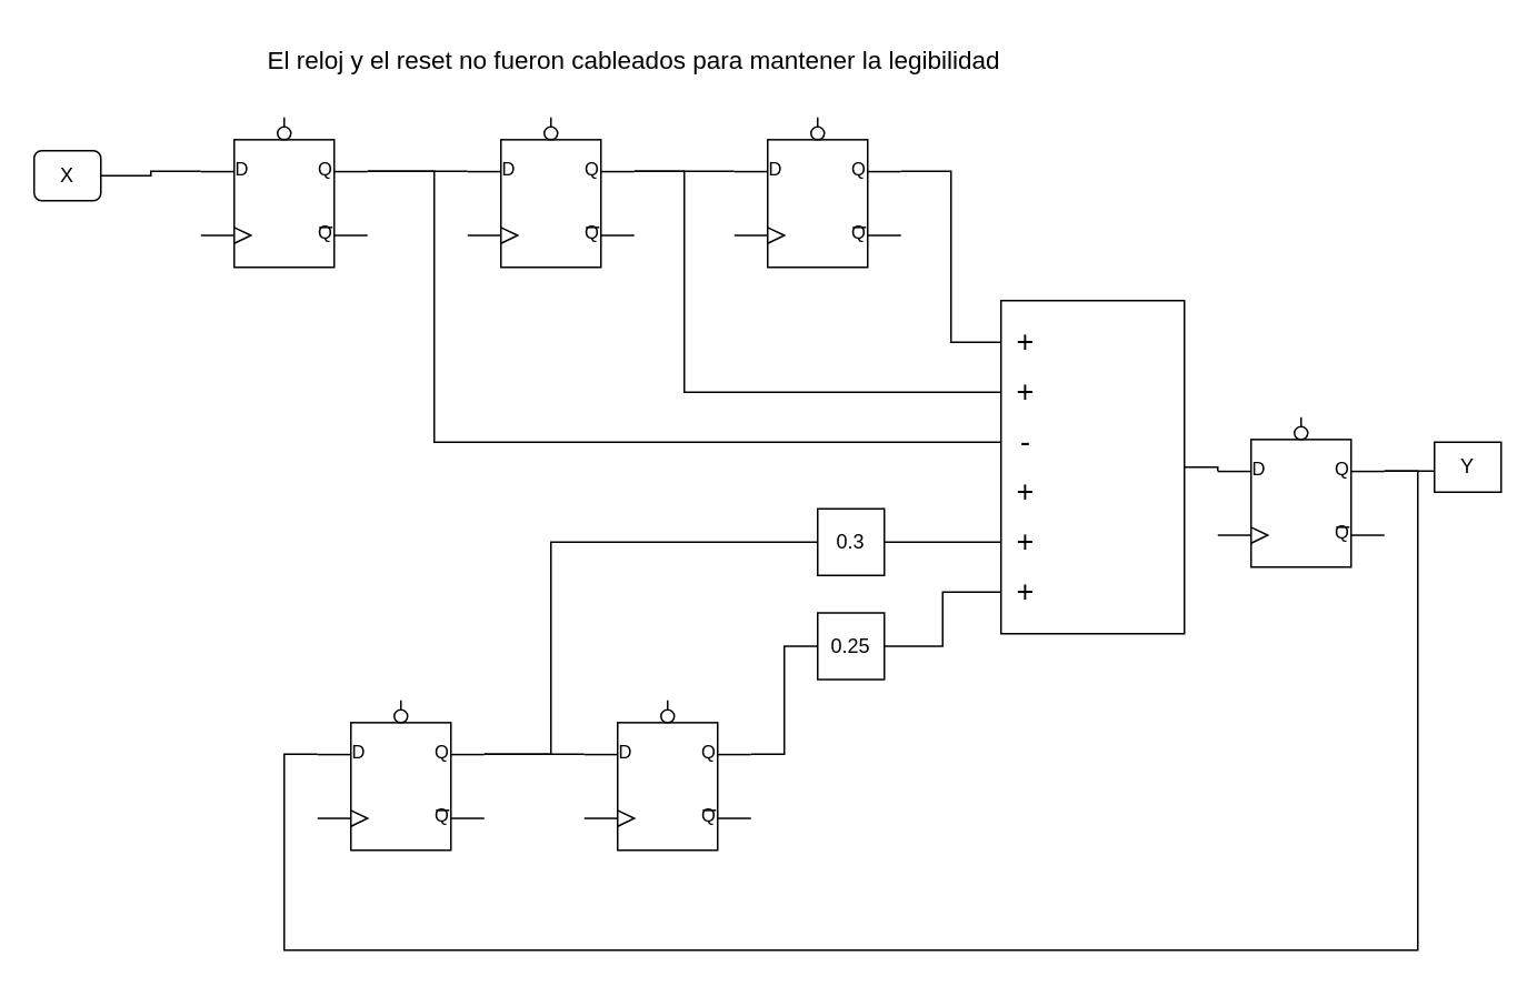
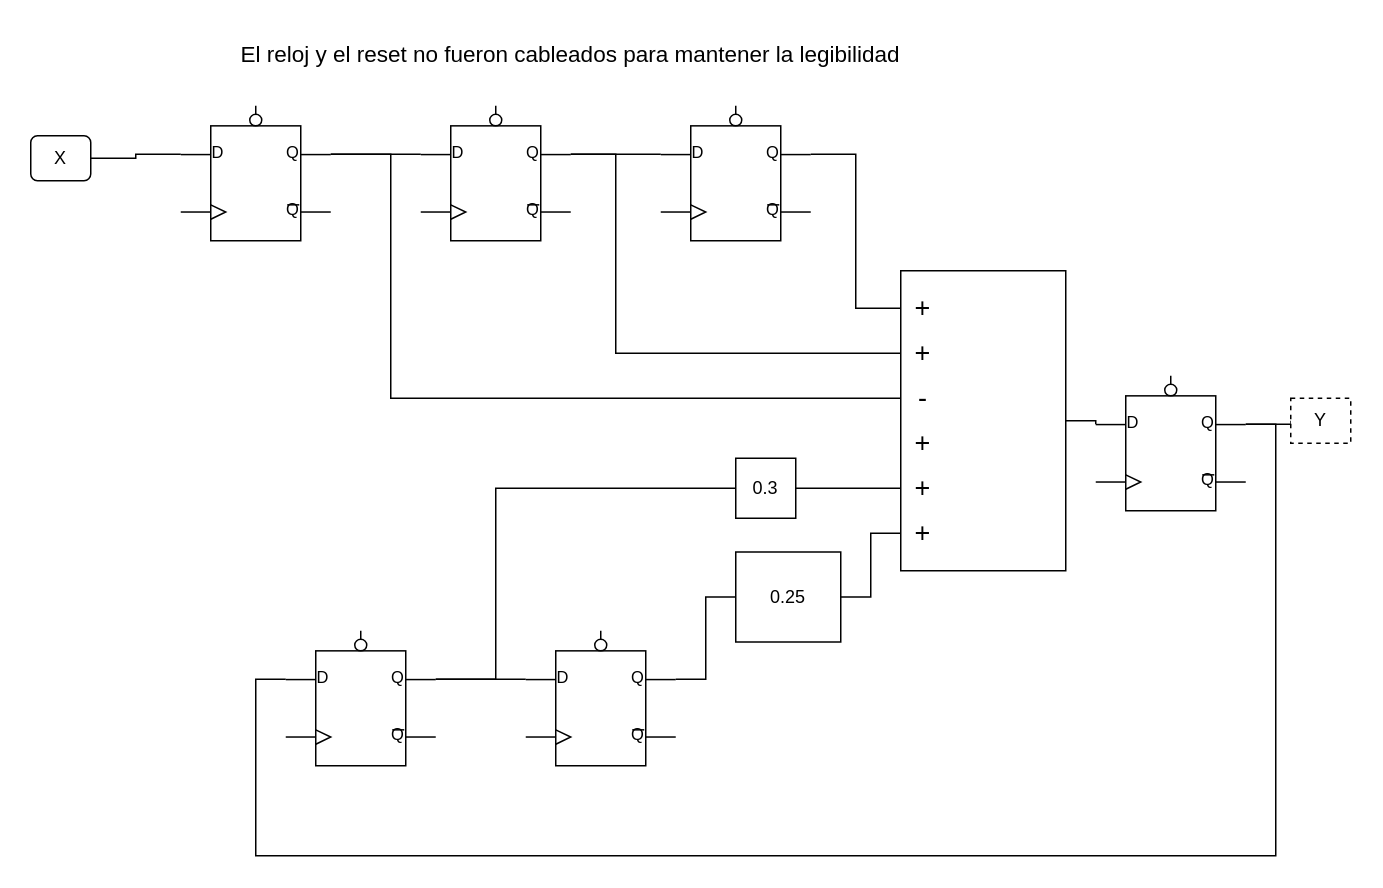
  <mxCell id="0" />
  <mxCell id="1" parent="0" />
  <mxCell id="2" style="edgeStyle=orthogonalEdgeStyle;rounded=0;orthogonalLoop=1;jettySize=auto;html=1;exitX=1;exitY=0.36;exitDx=0;exitDy=0;exitPerimeter=0;entryX=0;entryY=0.5;entryDx=0;entryDy=0;endArrow=none;endFill=0;" edge="1" parent="1" source="3" target="17"><mxGeometry relative="1" as="geometry"><Array as="points"><mxPoint x="260" y="102" /><mxPoint x="260" y="265" /></Array></mxGeometry></mxCell>
  <mxCell id="3" value="" style="verticalLabelPosition=bottom;shadow=0;dashed=0;align=center;html=1;verticalAlign=top;shape=mxgraph.electrical.logic_gates.d_type_flip-flop_with_clear_2;" vertex="1" parent="1"><mxGeometry x="120" y="70" width="100" height="90" as="geometry" /></mxCell>
  <mxCell id="4" style="edgeStyle=orthogonalEdgeStyle;rounded=0;orthogonalLoop=1;jettySize=auto;html=1;exitX=1;exitY=0.36;exitDx=0;exitDy=0;exitPerimeter=0;entryX=0;entryY=0.5;entryDx=0;entryDy=0;endArrow=none;endFill=0;" edge="1" parent="1" source="5" target="16"><mxGeometry relative="1" as="geometry"><Array as="points"><mxPoint x="410" y="102" /><mxPoint x="410" y="235" /></Array></mxGeometry></mxCell>
  <mxCell id="5" value="" style="verticalLabelPosition=bottom;shadow=0;dashed=0;align=center;html=1;verticalAlign=top;shape=mxgraph.electrical.logic_gates.d_type_flip-flop_with_clear_2;" vertex="1" parent="1"><mxGeometry x="280" y="70" width="100" height="90" as="geometry" /></mxCell>
  <mxCell id="6" style="edgeStyle=orthogonalEdgeStyle;rounded=0;orthogonalLoop=1;jettySize=auto;html=1;exitX=1;exitY=0.36;exitDx=0;exitDy=0;exitPerimeter=0;entryX=0;entryY=0.5;entryDx=0;entryDy=0;endArrow=none;endFill=0;" edge="1" parent="1" source="7" target="15"><mxGeometry relative="1" as="geometry" /></mxCell>
  <mxCell id="7" value="" style="verticalLabelPosition=bottom;shadow=0;dashed=0;align=center;html=1;verticalAlign=top;shape=mxgraph.electrical.logic_gates.d_type_flip-flop_with_clear_2;" vertex="1" parent="1"><mxGeometry x="440" y="70" width="100" height="90" as="geometry" /></mxCell>
  <mxCell id="8" style="edgeStyle=orthogonalEdgeStyle;rounded=0;orthogonalLoop=1;jettySize=auto;html=1;exitX=1;exitY=0.36;exitDx=0;exitDy=0;exitPerimeter=0;entryX=0;entryY=0.5;entryDx=0;entryDy=0;endArrow=none;endFill=0;" edge="1" parent="1" source="9" target="24"><mxGeometry relative="1" as="geometry"><Array as="points"><mxPoint x="330" y="452" /><mxPoint x="330" y="325" /></Array></mxGeometry></mxCell>
  <mxCell id="9" value="" style="verticalLabelPosition=bottom;shadow=0;dashed=0;align=center;html=1;verticalAlign=top;shape=mxgraph.electrical.logic_gates.d_type_flip-flop_with_clear_2;" vertex="1" parent="1"><mxGeometry x="190" y="420" width="100" height="90" as="geometry" /></mxCell>
  <mxCell id="10" style="edgeStyle=orthogonalEdgeStyle;rounded=0;orthogonalLoop=1;jettySize=auto;html=1;exitX=1;exitY=0.36;exitDx=0;exitDy=0;exitPerimeter=0;entryX=0;entryY=0.5;entryDx=0;entryDy=0;endArrow=none;endFill=0;" edge="1" parent="1" source="11" target="26"><mxGeometry relative="1" as="geometry" /></mxCell>
  <mxCell id="11" value="" style="verticalLabelPosition=bottom;shadow=0;dashed=0;align=center;html=1;verticalAlign=top;shape=mxgraph.electrical.logic_gates.d_type_flip-flop_with_clear_2;" vertex="1" parent="1"><mxGeometry x="350" y="420" width="100" height="90" as="geometry" /></mxCell>
  <mxCell id="12" style="edgeStyle=orthogonalEdgeStyle;rounded=0;orthogonalLoop=1;jettySize=auto;html=1;exitX=1;exitY=0.36;exitDx=0;exitDy=0;exitPerimeter=0;entryX=0;entryY=0.5;entryDx=0;entryDy=0;endArrow=none;endFill=0;" edge="1" parent="1" source="13" target="30"><mxGeometry relative="1" as="geometry" /></mxCell>
  <mxCell id="13" value="" style="verticalLabelPosition=bottom;shadow=0;dashed=0;align=center;html=1;verticalAlign=top;shape=mxgraph.electrical.logic_gates.d_type_flip-flop_with_clear_2;" vertex="1" parent="1"><mxGeometry x="730" y="250" width="100" height="90" as="geometry" /></mxCell>
  <mxCell id="14" value="" style="rounded=0;whiteSpace=wrap;html=1;" vertex="1" parent="1"><mxGeometry x="600" y="180" width="110" height="200" as="geometry" /></mxCell>
  <mxCell id="15" value="&lt;font style=&quot;font-size: 18px;&quot;&gt;+&lt;/font&gt;" style="text;html=1;align=center;verticalAlign=middle;whiteSpace=wrap;rounded=0;" vertex="1" parent="1"><mxGeometry x="600" y="190" width="30" height="30" as="geometry" /></mxCell>
  <mxCell id="16" value="&lt;font style=&quot;font-size: 18px;&quot;&gt;+&lt;/font&gt;" style="text;html=1;align=center;verticalAlign=middle;whiteSpace=wrap;rounded=0;" vertex="1" parent="1"><mxGeometry x="600" y="220" width="30" height="30" as="geometry" /></mxCell>
  <mxCell id="17" value="&lt;font style=&quot;font-size: 18px;&quot;&gt;-&lt;/font&gt;" style="text;html=1;align=center;verticalAlign=middle;whiteSpace=wrap;rounded=0;" vertex="1" parent="1"><mxGeometry x="600" y="250" width="30" height="30" as="geometry" /></mxCell>
  <mxCell id="18" value="&lt;font style=&quot;font-size: 18px;&quot;&gt;+&lt;/font&gt;" style="text;html=1;align=center;verticalAlign=middle;whiteSpace=wrap;rounded=0;" vertex="1" parent="1"><mxGeometry x="600" y="280" width="30" height="30" as="geometry" /></mxCell>
  <mxCell id="19" value="&lt;font style=&quot;font-size: 18px;&quot;&gt;+&lt;/font&gt;" style="text;html=1;align=center;verticalAlign=middle;whiteSpace=wrap;rounded=0;" vertex="1" parent="1"><mxGeometry x="600" y="310" width="30" height="30" as="geometry" /></mxCell>
  <mxCell id="20" value="&lt;font style=&quot;font-size: 18px;&quot;&gt;+&lt;/font&gt;" style="text;html=1;align=center;verticalAlign=middle;whiteSpace=wrap;rounded=0;" vertex="1" parent="1"><mxGeometry x="600" y="340" width="30" height="30" as="geometry" /></mxCell>
  <mxCell id="21" style="edgeStyle=orthogonalEdgeStyle;rounded=0;orthogonalLoop=1;jettySize=auto;html=1;exitX=1;exitY=0.36;exitDx=0;exitDy=0;exitPerimeter=0;entryX=0;entryY=0.36;entryDx=0;entryDy=0;entryPerimeter=0;endArrow=none;endFill=0;" edge="1" parent="1" source="3" target="5"><mxGeometry relative="1" as="geometry" /></mxCell>
  <mxCell id="22" style="edgeStyle=orthogonalEdgeStyle;rounded=0;orthogonalLoop=1;jettySize=auto;html=1;exitX=1;exitY=0.36;exitDx=0;exitDy=0;exitPerimeter=0;entryX=0;entryY=0.36;entryDx=0;entryDy=0;entryPerimeter=0;endArrow=none;endFill=0;" edge="1" parent="1" source="5" target="7"><mxGeometry relative="1" as="geometry" /></mxCell>
  <mxCell id="23" style="edgeStyle=orthogonalEdgeStyle;rounded=0;orthogonalLoop=1;jettySize=auto;html=1;exitX=1;exitY=0.5;exitDx=0;exitDy=0;entryX=0;entryY=0.5;entryDx=0;entryDy=0;endArrow=none;endFill=0;" edge="1" parent="1" source="24" target="19"><mxGeometry relative="1" as="geometry" /></mxCell>
  <mxCell id="24" value="0.3" style="rounded=0;whiteSpace=wrap;html=1;" vertex="1" parent="1"><mxGeometry x="490" y="305" width="40" height="40" as="geometry" /></mxCell>
  <mxCell id="25" style="edgeStyle=orthogonalEdgeStyle;rounded=0;orthogonalLoop=1;jettySize=auto;html=1;exitX=1;exitY=0.5;exitDx=0;exitDy=0;entryX=0;entryY=0.5;entryDx=0;entryDy=0;endArrow=none;endFill=0;" edge="1" parent="1" source="26" target="20"><mxGeometry relative="1" as="geometry" /></mxCell>
- <mxCell id="26" value="0.2&lt;span style=&quot;background-color: initial;&quot;&gt;5&lt;/span&gt;" style="rounded=0;whiteSpace=wrap;html=1;" vertex="1" parent="1"><mxGeometry x="490" y="367.5" width="40" height="40" as="geometry" /></mxCell>
+ <mxCell id="26" value="0.2&lt;span style=&quot;background-color: initial;&quot;&gt;5&lt;/span&gt;" style="rounded=0;whiteSpace=wrap;html=1;" vertex="1" parent="1"><mxGeometry x="490" y="367.5" width="70" height="60" as="geometry" /></mxCell>
  <mxCell id="27" style="edgeStyle=orthogonalEdgeStyle;rounded=0;orthogonalLoop=1;jettySize=auto;html=1;exitX=1;exitY=0.36;exitDx=0;exitDy=0;exitPerimeter=0;entryX=0;entryY=0.36;entryDx=0;entryDy=0;entryPerimeter=0;endArrow=none;endFill=0;" edge="1" parent="1" source="9" target="11"><mxGeometry relative="1" as="geometry" /></mxCell>
  <mxCell id="28" value="X" style="whiteSpace=wrap;html=1;rounded=1;" vertex="1" parent="1"><mxGeometry x="20" y="90" width="40" height="30" as="geometry" /></mxCell>
  <mxCell id="29" style="edgeStyle=orthogonalEdgeStyle;rounded=0;orthogonalLoop=1;jettySize=auto;html=1;exitX=1;exitY=0.5;exitDx=0;exitDy=0;entryX=0;entryY=0.36;entryDx=0;entryDy=0;entryPerimeter=0;endArrow=none;endFill=0;" edge="1" parent="1" source="28" target="3"><mxGeometry relative="1" as="geometry"><Array as="points"><mxPoint x="90" y="105" /><mxPoint x="90" y="102" /></Array></mxGeometry></mxCell>
- <mxCell id="30" value="Y" style="rounded=0;whiteSpace=wrap;html=1;" vertex="1" parent="1"><mxGeometry x="860" y="265" width="40" height="30" as="geometry" /></mxCell>
+ <mxCell id="30" value="Y" style="rounded=0;whiteSpace=wrap;html=1;dashed=1;" vertex="1" parent="1"><mxGeometry x="860" y="265" width="40" height="30" as="geometry" /></mxCell>
  <mxCell id="31" style="edgeStyle=orthogonalEdgeStyle;rounded=0;orthogonalLoop=1;jettySize=auto;html=1;exitX=1;exitY=0.5;exitDx=0;exitDy=0;entryX=0;entryY=0.36;entryDx=0;entryDy=0;entryPerimeter=0;endArrow=none;endFill=0;" edge="1" parent="1" source="14" target="13"><mxGeometry relative="1" as="geometry" /></mxCell>
  <mxCell id="32" style="edgeStyle=orthogonalEdgeStyle;rounded=0;orthogonalLoop=1;jettySize=auto;html=1;exitX=1;exitY=0.36;exitDx=0;exitDy=0;exitPerimeter=0;entryX=0;entryY=0.36;entryDx=0;entryDy=0;entryPerimeter=0;endArrow=none;endFill=0;" edge="1" parent="1" source="13" target="9"><mxGeometry relative="1" as="geometry"><Array as="points"><mxPoint x="850" y="282" /><mxPoint x="850" y="570" /><mxPoint x="170" y="570" /><mxPoint x="170" y="452" /></Array></mxGeometry></mxCell>
  <mxCell id="33" value="&lt;font style=&quot;font-size: 15px;&quot;&gt;El reloj y el reset no fueron cableados para mantener la legibilidad&lt;/font&gt;" style="text;html=1;align=center;verticalAlign=middle;whiteSpace=wrap;rounded=0;" vertex="1" parent="1"><mxGeometry x="150" y="20" width="460" height="30" as="geometry" /></mxCell>
